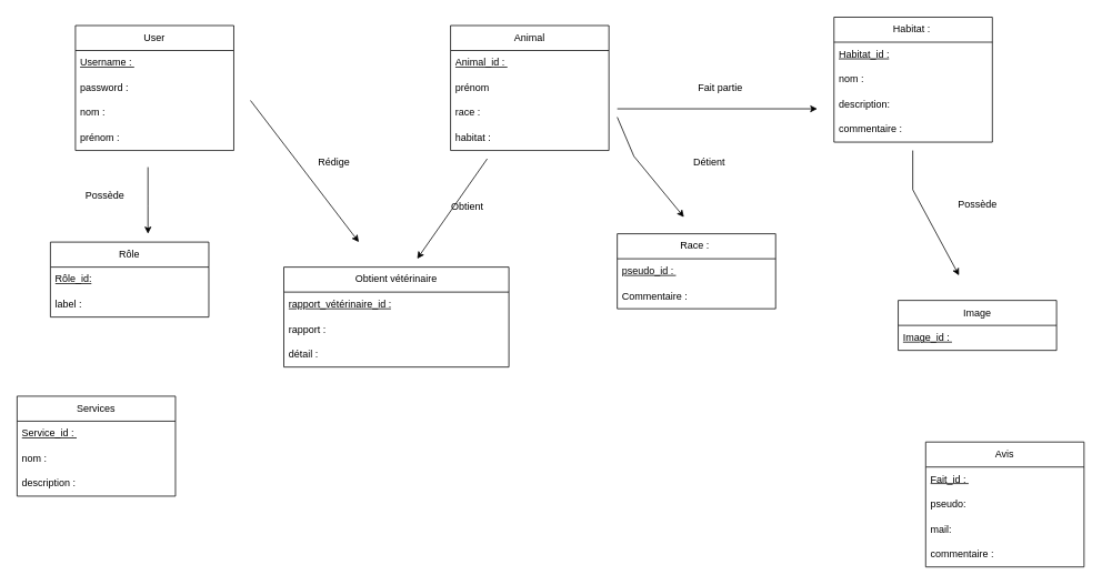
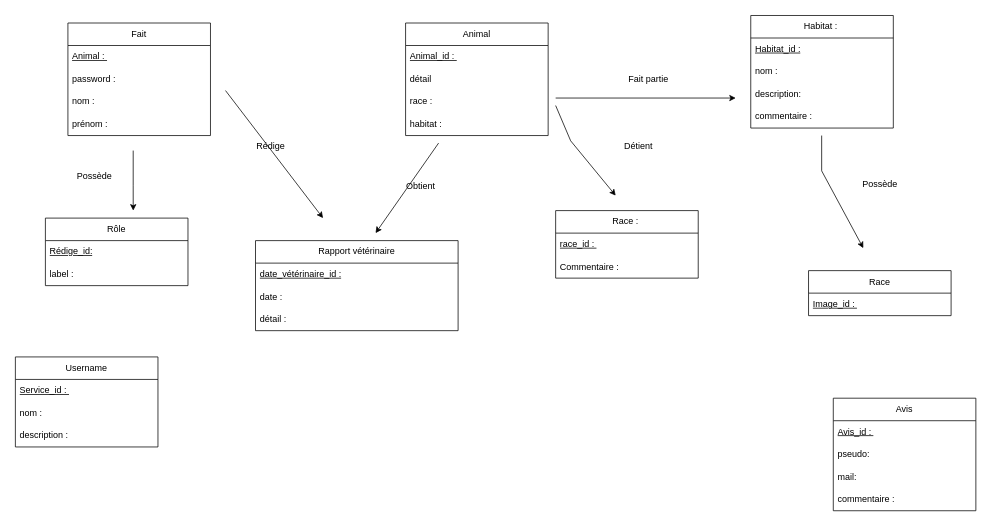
  <mxCell id="0" />
  <mxCell id="1" parent="0" />
- <mxCell id="2" value="User" style="swimlane;fontStyle=0;childLayout=stackLayout;horizontal=1;startSize=30;horizontalStack=0;resizeParent=1;resizeParentMax=0;resizeLast=0;collapsible=1;marginBottom=0;whiteSpace=wrap;html=1;" vertex="1" parent="1"><mxGeometry x="90" y="30" width="190" height="150" as="geometry" /></mxCell>
- <mxCell id="3" value="&lt;u&gt;Username :&amp;nbsp;&lt;/u&gt;" style="text;strokeColor=none;fillColor=none;align=left;verticalAlign=middle;spacingLeft=4;spacingRight=4;overflow=hidden;points=[[0,0.5],[1,0.5]];portConstraint=eastwest;rotatable=0;whiteSpace=wrap;html=1;" vertex="1" parent="2"><mxGeometry y="30" width="190" height="30" as="geometry" /></mxCell>
+ <mxCell id="2" value="Fait" style="swimlane;fontStyle=0;childLayout=stackLayout;horizontal=1;startSize=30;horizontalStack=0;resizeParent=1;resizeParentMax=0;resizeLast=0;collapsible=1;marginBottom=0;whiteSpace=wrap;html=1;" vertex="1" parent="1"><mxGeometry x="90" y="30" width="190" height="150" as="geometry" /></mxCell>
+ <mxCell id="3" value="&lt;u&gt;Animal :&amp;nbsp;&lt;/u&gt;" style="text;strokeColor=none;fillColor=none;align=left;verticalAlign=middle;spacingLeft=4;spacingRight=4;overflow=hidden;points=[[0,0.5],[1,0.5]];portConstraint=eastwest;rotatable=0;whiteSpace=wrap;html=1;" vertex="1" parent="2"><mxGeometry y="30" width="190" height="30" as="geometry" /></mxCell>
  <mxCell id="4" value="password :&amp;nbsp;" style="text;strokeColor=none;fillColor=none;align=left;verticalAlign=middle;spacingLeft=4;spacingRight=4;overflow=hidden;points=[[0,0.5],[1,0.5]];portConstraint=eastwest;rotatable=0;whiteSpace=wrap;html=1;" vertex="1" parent="2"><mxGeometry y="60" width="190" height="30" as="geometry" /></mxCell>
  <mxCell id="5" value="nom :&amp;nbsp;" style="text;strokeColor=none;fillColor=none;align=left;verticalAlign=middle;spacingLeft=4;spacingRight=4;overflow=hidden;points=[[0,0.5],[1,0.5]];portConstraint=eastwest;rotatable=0;whiteSpace=wrap;html=1;" vertex="1" parent="2"><mxGeometry y="90" width="190" height="30" as="geometry" /></mxCell>
  <mxCell id="6" value="prénom :&amp;nbsp;" style="text;strokeColor=none;fillColor=none;align=left;verticalAlign=middle;spacingLeft=4;spacingRight=4;overflow=hidden;points=[[0,0.5],[1,0.5]];portConstraint=eastwest;rotatable=0;whiteSpace=wrap;html=1;" vertex="1" parent="2"><mxGeometry y="120" width="190" height="30" as="geometry" /></mxCell>
  <mxCell id="7" value="Rôle" style="swimlane;fontStyle=0;childLayout=stackLayout;horizontal=1;startSize=30;horizontalStack=0;resizeParent=1;resizeParentMax=0;resizeLast=0;collapsible=1;marginBottom=0;whiteSpace=wrap;html=1;" vertex="1" parent="1"><mxGeometry x="60" y="290" width="190" height="90" as="geometry" /></mxCell>
- <mxCell id="8" value="&lt;u&gt;Rôle_id:&lt;/u&gt;" style="text;strokeColor=none;fillColor=none;align=left;verticalAlign=middle;spacingLeft=4;spacingRight=4;overflow=hidden;points=[[0,0.5],[1,0.5]];portConstraint=eastwest;rotatable=0;whiteSpace=wrap;html=1;" vertex="1" parent="7"><mxGeometry y="30" width="190" height="30" as="geometry" /></mxCell>
+ <mxCell id="8" value="&lt;u&gt;Rédige_id:&lt;/u&gt;" style="text;strokeColor=none;fillColor=none;align=left;verticalAlign=middle;spacingLeft=4;spacingRight=4;overflow=hidden;points=[[0,0.5],[1,0.5]];portConstraint=eastwest;rotatable=0;whiteSpace=wrap;html=1;" vertex="1" parent="7"><mxGeometry y="30" width="190" height="30" as="geometry" /></mxCell>
  <mxCell id="9" value="label :" style="text;strokeColor=none;fillColor=none;align=left;verticalAlign=middle;spacingLeft=4;spacingRight=4;overflow=hidden;points=[[0,0.5],[1,0.5]];portConstraint=eastwest;rotatable=0;whiteSpace=wrap;html=1;" vertex="1" parent="7"><mxGeometry y="60" width="190" height="30" as="geometry" /></mxCell>
  <mxCell id="10" value="Habitat :&amp;nbsp;" style="swimlane;fontStyle=0;childLayout=stackLayout;horizontal=1;startSize=30;horizontalStack=0;resizeParent=1;resizeParentMax=0;resizeLast=0;collapsible=1;marginBottom=0;whiteSpace=wrap;html=1;" vertex="1" parent="1"><mxGeometry x="1000" y="20" width="190" height="150" as="geometry" /></mxCell>
  <mxCell id="11" value="&lt;u&gt;Habitat_id :&lt;/u&gt;" style="text;strokeColor=none;fillColor=none;align=left;verticalAlign=middle;spacingLeft=4;spacingRight=4;overflow=hidden;points=[[0,0.5],[1,0.5]];portConstraint=eastwest;rotatable=0;whiteSpace=wrap;html=1;" vertex="1" parent="10"><mxGeometry y="30" width="190" height="30" as="geometry" /></mxCell>
  <mxCell id="12" value="nom :&amp;nbsp;" style="text;strokeColor=none;fillColor=none;align=left;verticalAlign=middle;spacingLeft=4;spacingRight=4;overflow=hidden;points=[[0,0.5],[1,0.5]];portConstraint=eastwest;rotatable=0;whiteSpace=wrap;html=1;" vertex="1" parent="10"><mxGeometry y="60" width="190" height="30" as="geometry" /></mxCell>
  <mxCell id="13" value="description:&amp;nbsp;" style="text;strokeColor=none;fillColor=none;align=left;verticalAlign=middle;spacingLeft=4;spacingRight=4;overflow=hidden;points=[[0,0.5],[1,0.5]];portConstraint=eastwest;rotatable=0;whiteSpace=wrap;html=1;" vertex="1" parent="10"><mxGeometry y="90" width="190" height="30" as="geometry" /></mxCell>
  <mxCell id="14" value="commentaire :&amp;nbsp;" style="text;strokeColor=none;fillColor=none;align=left;verticalAlign=middle;spacingLeft=4;spacingRight=4;overflow=hidden;points=[[0,0.5],[1,0.5]];portConstraint=eastwest;rotatable=0;whiteSpace=wrap;html=1;" vertex="1" parent="10"><mxGeometry y="120" width="190" height="30" as="geometry" /></mxCell>
  <mxCell id="15" value="Animal" style="swimlane;fontStyle=0;childLayout=stackLayout;horizontal=1;startSize=30;horizontalStack=0;resizeParent=1;resizeParentMax=0;resizeLast=0;collapsible=1;marginBottom=0;whiteSpace=wrap;html=1;" vertex="1" parent="1"><mxGeometry x="540" y="30" width="190" height="150" as="geometry" /></mxCell>
  <mxCell id="16" value="&lt;u&gt;Animal_id :&amp;nbsp;&lt;/u&gt;" style="text;strokeColor=none;fillColor=none;align=left;verticalAlign=middle;spacingLeft=4;spacingRight=4;overflow=hidden;points=[[0,0.5],[1,0.5]];portConstraint=eastwest;rotatable=0;whiteSpace=wrap;html=1;" vertex="1" parent="15"><mxGeometry y="30" width="190" height="30" as="geometry" /></mxCell>
- <mxCell id="17" value="prénom" style="text;strokeColor=none;fillColor=none;align=left;verticalAlign=middle;spacingLeft=4;spacingRight=4;overflow=hidden;points=[[0,0.5],[1,0.5]];portConstraint=eastwest;rotatable=0;whiteSpace=wrap;html=1;" vertex="1" parent="15"><mxGeometry y="60" width="190" height="30" as="geometry" /></mxCell>
+ <mxCell id="17" value="détail" style="text;strokeColor=none;fillColor=none;align=left;verticalAlign=middle;spacingLeft=4;spacingRight=4;overflow=hidden;points=[[0,0.5],[1,0.5]];portConstraint=eastwest;rotatable=0;whiteSpace=wrap;html=1;" vertex="1" parent="15"><mxGeometry y="60" width="190" height="30" as="geometry" /></mxCell>
  <mxCell id="18" value="race :&amp;nbsp;" style="text;strokeColor=none;fillColor=none;align=left;verticalAlign=middle;spacingLeft=4;spacingRight=4;overflow=hidden;points=[[0,0.5],[1,0.5]];portConstraint=eastwest;rotatable=0;whiteSpace=wrap;html=1;" vertex="1" parent="15"><mxGeometry y="90" width="190" height="30" as="geometry" /></mxCell>
  <mxCell id="19" value="habitat :&amp;nbsp;" style="text;strokeColor=none;fillColor=none;align=left;verticalAlign=middle;spacingLeft=4;spacingRight=4;overflow=hidden;points=[[0,0.5],[1,0.5]];portConstraint=eastwest;rotatable=0;whiteSpace=wrap;html=1;" vertex="1" parent="15"><mxGeometry y="120" width="190" height="30" as="geometry" /></mxCell>
- <mxCell id="20" value="Image" style="swimlane;fontStyle=0;childLayout=stackLayout;horizontal=1;startSize=30;horizontalStack=0;resizeParent=1;resizeParentMax=0;resizeLast=0;collapsible=1;marginBottom=0;whiteSpace=wrap;html=1;" vertex="1" parent="1"><mxGeometry x="1077" y="360" width="190" height="60" as="geometry" /></mxCell>
+ <mxCell id="20" value="Race" style="swimlane;fontStyle=0;childLayout=stackLayout;horizontal=1;startSize=30;horizontalStack=0;resizeParent=1;resizeParentMax=0;resizeLast=0;collapsible=1;marginBottom=0;whiteSpace=wrap;html=1;" vertex="1" parent="1"><mxGeometry x="1077" y="360" width="190" height="60" as="geometry" /></mxCell>
  <mxCell id="21" value="&lt;u&gt;Image_id :&amp;nbsp;&lt;/u&gt;" style="text;strokeColor=none;fillColor=none;align=left;verticalAlign=middle;spacingLeft=4;spacingRight=4;overflow=hidden;points=[[0,0.5],[1,0.5]];portConstraint=eastwest;rotatable=0;whiteSpace=wrap;html=1;" vertex="1" parent="20"><mxGeometry y="30" width="190" height="30" as="geometry" /></mxCell>
  <mxCell id="22" value="Avis" style="swimlane;fontStyle=0;childLayout=stackLayout;horizontal=1;startSize=30;horizontalStack=0;resizeParent=1;resizeParentMax=0;resizeLast=0;collapsible=1;marginBottom=0;whiteSpace=wrap;html=1;" vertex="1" parent="1"><mxGeometry x="1110" y="530" width="190" height="150" as="geometry" /></mxCell>
- <mxCell id="23" value="&lt;u&gt;Fait_id :&amp;nbsp;&lt;/u&gt;" style="text;strokeColor=none;fillColor=none;align=left;verticalAlign=middle;spacingLeft=4;spacingRight=4;overflow=hidden;points=[[0,0.5],[1,0.5]];portConstraint=eastwest;rotatable=0;whiteSpace=wrap;html=1;" vertex="1" parent="22"><mxGeometry y="30" width="190" height="30" as="geometry" /></mxCell>
+ <mxCell id="23" value="&lt;u&gt;Avis_id :&amp;nbsp;&lt;/u&gt;" style="text;strokeColor=none;fillColor=none;align=left;verticalAlign=middle;spacingLeft=4;spacingRight=4;overflow=hidden;points=[[0,0.5],[1,0.5]];portConstraint=eastwest;rotatable=0;whiteSpace=wrap;html=1;" vertex="1" parent="22"><mxGeometry y="30" width="190" height="30" as="geometry" /></mxCell>
  <mxCell id="24" value="pseudo:&amp;nbsp;" style="text;strokeColor=none;fillColor=none;align=left;verticalAlign=middle;spacingLeft=4;spacingRight=4;overflow=hidden;points=[[0,0.5],[1,0.5]];portConstraint=eastwest;rotatable=0;whiteSpace=wrap;html=1;" vertex="1" parent="22"><mxGeometry y="60" width="190" height="30" as="geometry" /></mxCell>
  <mxCell id="25" value="mail:" style="text;strokeColor=none;fillColor=none;align=left;verticalAlign=middle;spacingLeft=4;spacingRight=4;overflow=hidden;points=[[0,0.5],[1,0.5]];portConstraint=eastwest;rotatable=0;whiteSpace=wrap;html=1;" vertex="1" parent="22"><mxGeometry y="90" width="190" height="30" as="geometry" /></mxCell>
  <mxCell id="26" value="commentaire :&amp;nbsp;" style="text;strokeColor=none;fillColor=none;align=left;verticalAlign=middle;spacingLeft=4;spacingRight=4;overflow=hidden;points=[[0,0.5],[1,0.5]];portConstraint=eastwest;rotatable=0;whiteSpace=wrap;html=1;" vertex="1" parent="22"><mxGeometry y="120" width="190" height="30" as="geometry" /></mxCell>
- <mxCell id="27" value="Services" style="swimlane;fontStyle=0;childLayout=stackLayout;horizontal=1;startSize=30;horizontalStack=0;resizeParent=1;resizeParentMax=0;resizeLast=0;collapsible=1;marginBottom=0;whiteSpace=wrap;html=1;" vertex="1" parent="1"><mxGeometry x="20" y="475" width="190" height="120" as="geometry" /></mxCell>
+ <mxCell id="27" value="Username" style="swimlane;fontStyle=0;childLayout=stackLayout;horizontal=1;startSize=30;horizontalStack=0;resizeParent=1;resizeParentMax=0;resizeLast=0;collapsible=1;marginBottom=0;whiteSpace=wrap;html=1;" vertex="1" parent="1"><mxGeometry x="20" y="475" width="190" height="120" as="geometry" /></mxCell>
  <mxCell id="28" value="&lt;u&gt;Service_id :&amp;nbsp;&lt;/u&gt;" style="text;strokeColor=none;fillColor=none;align=left;verticalAlign=middle;spacingLeft=4;spacingRight=4;overflow=hidden;points=[[0,0.5],[1,0.5]];portConstraint=eastwest;rotatable=0;whiteSpace=wrap;html=1;" vertex="1" parent="27"><mxGeometry y="30" width="190" height="30" as="geometry" /></mxCell>
  <mxCell id="29" value="nom :&amp;nbsp;" style="text;strokeColor=none;fillColor=none;align=left;verticalAlign=middle;spacingLeft=4;spacingRight=4;overflow=hidden;points=[[0,0.5],[1,0.5]];portConstraint=eastwest;rotatable=0;whiteSpace=wrap;html=1;" vertex="1" parent="27"><mxGeometry y="60" width="190" height="30" as="geometry" /></mxCell>
  <mxCell id="30" value="description :&amp;nbsp;" style="text;strokeColor=none;fillColor=none;align=left;verticalAlign=middle;spacingLeft=4;spacingRight=4;overflow=hidden;points=[[0,0.5],[1,0.5]];portConstraint=eastwest;rotatable=0;whiteSpace=wrap;html=1;" vertex="1" parent="27"><mxGeometry y="90" width="190" height="30" as="geometry" /></mxCell>
- <mxCell id="31" value="Obtient vétérinaire" style="swimlane;fontStyle=0;childLayout=stackLayout;horizontal=1;startSize=30;horizontalStack=0;resizeParent=1;resizeParentMax=0;resizeLast=0;collapsible=1;marginBottom=0;whiteSpace=wrap;html=1;" vertex="1" parent="1"><mxGeometry x="340" y="320" width="270" height="120" as="geometry" /></mxCell>
- <mxCell id="32" value="&lt;u&gt;rapport_vétérinaire_id :&lt;/u&gt;" style="text;strokeColor=none;fillColor=none;align=left;verticalAlign=middle;spacingLeft=4;spacingRight=4;overflow=hidden;points=[[0,0.5],[1,0.5]];portConstraint=eastwest;rotatable=0;whiteSpace=wrap;html=1;" vertex="1" parent="31"><mxGeometry y="30" width="270" height="30" as="geometry" /></mxCell>
- <mxCell id="33" value="rapport :&amp;nbsp;" style="text;strokeColor=none;fillColor=none;align=left;verticalAlign=middle;spacingLeft=4;spacingRight=4;overflow=hidden;points=[[0,0.5],[1,0.5]];portConstraint=eastwest;rotatable=0;whiteSpace=wrap;html=1;" vertex="1" parent="31"><mxGeometry y="60" width="270" height="30" as="geometry" /></mxCell>
+ <mxCell id="31" value="Rapport vétérinaire" style="swimlane;fontStyle=0;childLayout=stackLayout;horizontal=1;startSize=30;horizontalStack=0;resizeParent=1;resizeParentMax=0;resizeLast=0;collapsible=1;marginBottom=0;whiteSpace=wrap;html=1;" vertex="1" parent="1"><mxGeometry x="340" y="320" width="270" height="120" as="geometry" /></mxCell>
+ <mxCell id="32" value="&lt;u&gt;date_vétérinaire_id :&lt;/u&gt;" style="text;strokeColor=none;fillColor=none;align=left;verticalAlign=middle;spacingLeft=4;spacingRight=4;overflow=hidden;points=[[0,0.5],[1,0.5]];portConstraint=eastwest;rotatable=0;whiteSpace=wrap;html=1;" vertex="1" parent="31"><mxGeometry y="30" width="270" height="30" as="geometry" /></mxCell>
+ <mxCell id="33" value="date :&amp;nbsp;" style="text;strokeColor=none;fillColor=none;align=left;verticalAlign=middle;spacingLeft=4;spacingRight=4;overflow=hidden;points=[[0,0.5],[1,0.5]];portConstraint=eastwest;rotatable=0;whiteSpace=wrap;html=1;" vertex="1" parent="31"><mxGeometry y="60" width="270" height="30" as="geometry" /></mxCell>
  <mxCell id="34" value="détail :&amp;nbsp;" style="text;strokeColor=none;fillColor=none;align=left;verticalAlign=middle;spacingLeft=4;spacingRight=4;overflow=hidden;points=[[0,0.5],[1,0.5]];portConstraint=eastwest;rotatable=0;whiteSpace=wrap;html=1;" vertex="1" parent="31"><mxGeometry y="90" width="270" height="30" as="geometry" /></mxCell>
  <mxCell id="35" value="Race :&amp;nbsp;" style="swimlane;fontStyle=0;childLayout=stackLayout;horizontal=1;startSize=30;horizontalStack=0;resizeParent=1;resizeParentMax=0;resizeLast=0;collapsible=1;marginBottom=0;whiteSpace=wrap;html=1;" vertex="1" parent="1"><mxGeometry x="740" y="280" width="190" height="90" as="geometry" /></mxCell>
- <mxCell id="36" value="&lt;u&gt;pseudo_id :&amp;nbsp;&lt;/u&gt;" style="text;strokeColor=none;fillColor=none;align=left;verticalAlign=middle;spacingLeft=4;spacingRight=4;overflow=hidden;points=[[0,0.5],[1,0.5]];portConstraint=eastwest;rotatable=0;whiteSpace=wrap;html=1;" vertex="1" parent="35"><mxGeometry y="30" width="190" height="30" as="geometry" /></mxCell>
+ <mxCell id="36" value="&lt;u&gt;race_id :&amp;nbsp;&lt;/u&gt;" style="text;strokeColor=none;fillColor=none;align=left;verticalAlign=middle;spacingLeft=4;spacingRight=4;overflow=hidden;points=[[0,0.5],[1,0.5]];portConstraint=eastwest;rotatable=0;whiteSpace=wrap;html=1;" vertex="1" parent="35"><mxGeometry y="30" width="190" height="30" as="geometry" /></mxCell>
  <mxCell id="37" value="Commentaire :&amp;nbsp;" style="text;strokeColor=none;fillColor=none;align=left;verticalAlign=middle;spacingLeft=4;spacingRight=4;overflow=hidden;points=[[0,0.5],[1,0.5]];portConstraint=eastwest;rotatable=0;whiteSpace=wrap;html=1;" vertex="1" parent="35"><mxGeometry y="60" width="190" height="30" as="geometry" /></mxCell>
  <mxCell id="38" value="" style="endArrow=none;html=1;rounded=0;" edge="1" parent="1"><mxGeometry width="50" height="50" relative="1" as="geometry"><mxPoint x="710" y="320" as="sourcePoint" /><mxPoint x="710" y="320" as="targetPoint" /></mxGeometry></mxCell>
  <mxCell id="39" value="Possède" style="text;html=1;align=center;verticalAlign=middle;resizable=0;points=[];autosize=1;strokeColor=none;fillColor=none;" vertex="1" parent="1"><mxGeometry x="90" y="220" width="70" height="30" as="geometry" /></mxCell>
  <mxCell id="40" value="Possède" style="text;html=1;align=center;verticalAlign=middle;resizable=0;points=[];autosize=1;strokeColor=none;fillColor=none;" vertex="1" parent="1"><mxGeometry x="1137" y="230" width="70" height="30" as="geometry" /></mxCell>
  <mxCell id="41" value="" style="endArrow=classic;html=1;rounded=0;entryX=0.616;entryY=0.033;entryDx=0;entryDy=0;entryPerimeter=0;" edge="1" parent="1"><mxGeometry width="50" height="50" relative="1" as="geometry"><mxPoint x="177" y="200" as="sourcePoint" /><mxPoint x="177.04" y="280" as="targetPoint" /><Array as="points"><mxPoint x="177" y="247.03" /></Array></mxGeometry></mxCell>
  <mxCell id="42" value="" style="endArrow=classic;html=1;rounded=0;" edge="1" parent="1"><mxGeometry width="50" height="50" relative="1" as="geometry"><mxPoint x="1094.5" y="180" as="sourcePoint" /><mxPoint x="1150" y="330" as="targetPoint" /><Array as="points"><mxPoint x="1094.5" y="227.03" /></Array></mxGeometry></mxCell>
  <mxCell id="43" value="" style="endArrow=classic;html=1;rounded=0;" edge="1" parent="1"><mxGeometry width="50" height="50" relative="1" as="geometry"><mxPoint x="740" y="140" as="sourcePoint" /><mxPoint x="820" y="260" as="targetPoint" /><Array as="points"><mxPoint x="760" y="187.03" /></Array></mxGeometry></mxCell>
  <mxCell id="44" value="" style="endArrow=classic;html=1;rounded=0;" edge="1" parent="1"><mxGeometry width="50" height="50" relative="1" as="geometry"><mxPoint x="740" y="130" as="sourcePoint" /><mxPoint x="980" y="130" as="targetPoint" /></mxGeometry></mxCell>
  <mxCell id="45" value="Détient" style="text;html=1;align=center;verticalAlign=middle;resizable=0;points=[];autosize=1;strokeColor=none;fillColor=none;" vertex="1" parent="1"><mxGeometry x="820" y="180" width="60" height="30" as="geometry" /></mxCell>
  <mxCell id="46" value="Fait partie&amp;nbsp;" style="text;html=1;align=center;verticalAlign=middle;resizable=0;points=[];autosize=1;strokeColor=none;fillColor=none;" vertex="1" parent="1"><mxGeometry x="825" y="90" width="80" height="30" as="geometry" /></mxCell>
  <mxCell id="47" value="" style="endArrow=classic;html=1;rounded=0;" edge="1" parent="1"><mxGeometry width="50" height="50" relative="1" as="geometry"><mxPoint x="584" y="190" as="sourcePoint" /><mxPoint x="500" y="310" as="targetPoint" /><Array as="points" /></mxGeometry></mxCell>
  <mxCell id="48" value="" style="endArrow=classic;html=1;rounded=0;" edge="1" parent="1"><mxGeometry width="50" height="50" relative="1" as="geometry"><mxPoint x="300" y="120" as="sourcePoint" /><mxPoint x="430" y="290" as="targetPoint" /><Array as="points" /></mxGeometry></mxCell>
- <mxCell id="49" value="Rédige" style="text;html=1;align=center;verticalAlign=middle;resizable=0;points=[];autosize=1;strokeColor=none;fillColor=none;" vertex="1" parent="1"><mxGeometry x="370" y="180" width="60" height="30" as="geometry" /></mxCell>
+ <mxCell id="49" value="Rédige" style="text;html=1;align=center;verticalAlign=middle;resizable=0;points=[];autosize=1;strokeColor=none;fillColor=none;" vertex="1" parent="1"><mxGeometry x="330" y="180" width="60" height="30" as="geometry" /></mxCell>
  <mxCell id="50" value="Obtient" style="text;html=1;align=center;verticalAlign=middle;resizable=0;points=[];autosize=1;strokeColor=none;fillColor=none;" vertex="1" parent="1"><mxGeometry x="530" y="233" width="60" height="30" as="geometry" /></mxCell>
